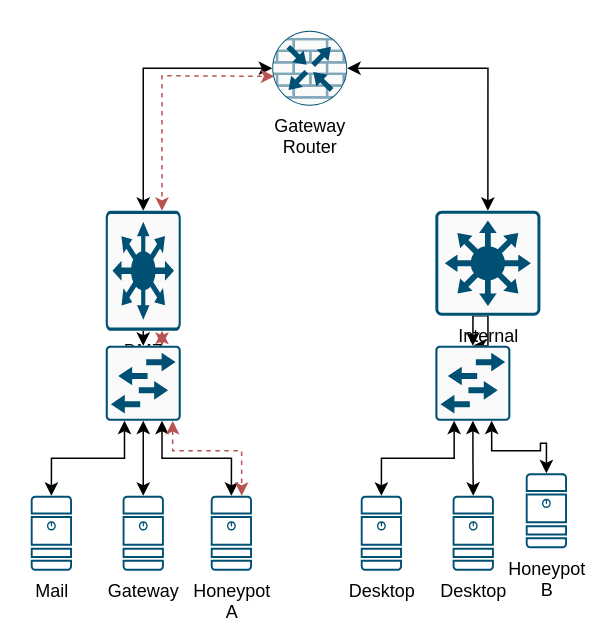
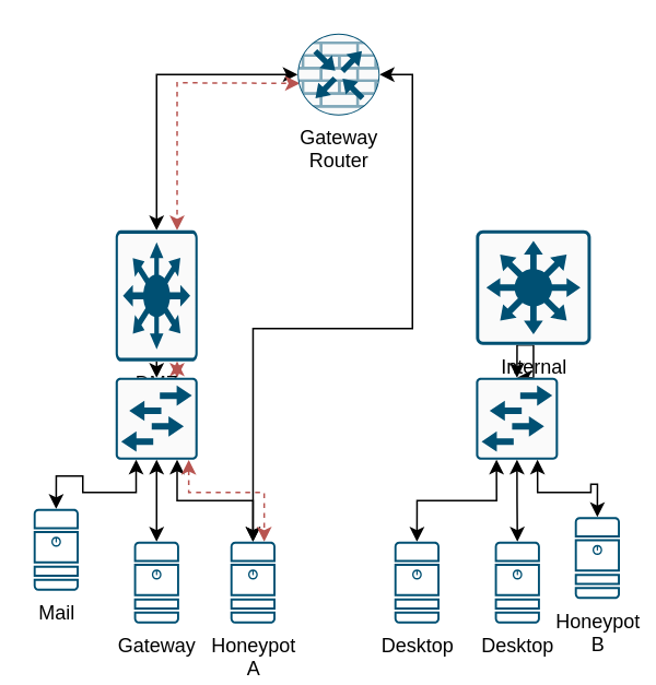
  <mxCell id="0" />
  <mxCell id="1" parent="0" />
- <mxCell id="2" style="edgeStyle=orthogonalEdgeStyle;rounded=0;orthogonalLoop=1;jettySize=auto;html=1;exitX=1;exitY=0.5;exitDx=0;exitDy=0;exitPerimeter=0;entryX=0.5;entryY=0;entryDx=0;entryDy=0;entryPerimeter=0;startArrow=classic;startFill=1;" edge="1" parent="1" source="5" target="11"><mxGeometry relative="1" as="geometry" /></mxCell>
+ <mxCell id="2" style="edgeStyle=orthogonalEdgeStyle;rounded=0;orthogonalLoop=1;jettySize=auto;html=1;exitX=1;exitY=0.5;exitDx=0;exitDy=0;exitPerimeter=0;startArrow=classic;startFill=1;" edge="1" parent="1" source="5" target="23"><mxGeometry relative="1" as="geometry" /></mxCell>
  <mxCell id="3" style="edgeStyle=orthogonalEdgeStyle;rounded=0;orthogonalLoop=1;jettySize=auto;html=1;exitX=0;exitY=0.5;exitDx=0;exitDy=0;exitPerimeter=0;entryX=0.5;entryY=0;entryDx=0;entryDy=0;entryPerimeter=0;startArrow=classic;startFill=1;" edge="1" parent="1" source="5" target="8"><mxGeometry relative="1" as="geometry" /></mxCell>
  <mxCell id="4" style="edgeStyle=orthogonalEdgeStyle;rounded=0;orthogonalLoop=1;jettySize=auto;html=1;exitX=0.028;exitY=0.608;exitDx=0;exitDy=0;exitPerimeter=0;entryX=0.75;entryY=0;entryDx=0;entryDy=0;entryPerimeter=0;dashed=1;fillColor=#f8cecc;strokeColor=#b85450;startArrow=classic;startFill=1;" edge="1" parent="1" source="5" target="8"><mxGeometry relative="1" as="geometry"><Array as="points"><mxPoint x="181" y="50" /><mxPoint x="108" y="50" /></Array></mxGeometry></mxCell>
  <mxCell id="5" value="&lt;div&gt;Gateway&lt;/div&gt;&lt;div&gt;Router&lt;/div&gt;" style="sketch=0;points=[[0.5,0,0],[1,0.5,0],[0.5,1,0],[0,0.5,0],[0.145,0.145,0],[0.856,0.145,0],[0.855,0.856,0],[0.145,0.855,0]];verticalLabelPosition=bottom;html=1;verticalAlign=top;aspect=fixed;align=center;pointerEvents=1;shape=mxgraph.cisco19.rect;prIcon=router_with_firewall;fillColor=#FAFAFA;strokeColor=#005073;" vertex="1" parent="1"><mxGeometry x="181" y="20" width="50" height="50" as="geometry" /></mxCell>
  <mxCell id="6" style="edgeStyle=orthogonalEdgeStyle;rounded=0;orthogonalLoop=1;jettySize=auto;html=1;exitX=0.5;exitY=1;exitDx=0;exitDy=0;exitPerimeter=0;entryX=0.5;entryY=0;entryDx=0;entryDy=0;entryPerimeter=0;" edge="1" parent="1" source="8" target="16"><mxGeometry relative="1" as="geometry" /></mxCell>
  <mxCell id="7" style="edgeStyle=orthogonalEdgeStyle;rounded=0;orthogonalLoop=1;jettySize=auto;html=1;exitX=0.75;exitY=1;exitDx=0;exitDy=0;exitPerimeter=0;entryX=0.75;entryY=0;entryDx=0;entryDy=0;entryPerimeter=0;dashed=1;fillColor=#f8cecc;strokeColor=#b85450;startArrow=classic;startFill=1;" edge="1" parent="1" source="8" target="16"><mxGeometry relative="1" as="geometry" /></mxCell>
  <mxCell id="8" value="DMZ" style="sketch=0;points=[[0.015,0.015,0],[0.985,0.015,0],[0.985,0.985,0],[0.015,0.985,0],[0.25,0,0],[0.5,0,0],[0.75,0,0],[1,0.25,0],[1,0.5,0],[1,0.75,0],[0.75,1,0],[0.5,1,0],[0.25,1,0],[0,0.75,0],[0,0.5,0],[0,0.25,0]];verticalLabelPosition=bottom;html=1;verticalAlign=top;aspect=fixed;align=center;pointerEvents=1;shape=mxgraph.cisco19.rect;prIcon=l3_switch;fillColor=#FAFAFA;strokeColor=#005073;" vertex="1" parent="1"><mxGeometry x="70" y="140" width="50" height="80" as="geometry" /></mxCell>
  <mxCell id="9" style="edgeStyle=orthogonalEdgeStyle;rounded=0;orthogonalLoop=1;jettySize=auto;html=1;exitX=0.5;exitY=1;exitDx=0;exitDy=0;exitPerimeter=0;entryX=0.5;entryY=0;entryDx=0;entryDy=0;entryPerimeter=0;" edge="1" parent="1" source="11" target="20"><mxGeometry relative="1" as="geometry" /></mxCell>
  <mxCell id="10" value="" style="edgeStyle=orthogonalEdgeStyle;rounded=0;orthogonalLoop=1;jettySize=auto;html=1;" edge="1" parent="1" source="11" target="20"><mxGeometry relative="1" as="geometry" /></mxCell>
  <mxCell id="11" value="&lt;div&gt;Internal&lt;/div&gt;" style="sketch=0;points=[[0.015,0.015,0],[0.985,0.015,0],[0.985,0.985,0],[0.015,0.985,0],[0.25,0,0],[0.5,0,0],[0.75,0,0],[1,0.25,0],[1,0.5,0],[1,0.75,0],[0.75,1,0],[0.5,1,0],[0.25,1,0],[0,0.75,0],[0,0.5,0],[0,0.25,0]];verticalLabelPosition=bottom;html=1;verticalAlign=top;aspect=fixed;align=center;pointerEvents=1;shape=mxgraph.cisco19.rect;prIcon=l3_switch;fillColor=#FAFAFA;strokeColor=#005073;" vertex="1" parent="1"><mxGeometry x="289.75" y="140" width="70" height="70" as="geometry" /></mxCell>
  <mxCell id="12" style="edgeStyle=orthogonalEdgeStyle;rounded=0;orthogonalLoop=1;jettySize=auto;html=1;exitX=0.5;exitY=1;exitDx=0;exitDy=0;exitPerimeter=0;entryX=0.5;entryY=0;entryDx=0;entryDy=0;entryPerimeter=0;startArrow=classic;startFill=1;" edge="1" parent="1" source="16" target="22"><mxGeometry relative="1" as="geometry" /></mxCell>
  <mxCell id="13" style="edgeStyle=orthogonalEdgeStyle;rounded=0;orthogonalLoop=1;jettySize=auto;html=1;exitX=0.75;exitY=1;exitDx=0;exitDy=0;exitPerimeter=0;entryX=0.5;entryY=0;entryDx=0;entryDy=0;entryPerimeter=0;startArrow=classic;startFill=1;" edge="1" parent="1" source="16" target="23"><mxGeometry relative="1" as="geometry" /></mxCell>
  <mxCell id="14" style="edgeStyle=orthogonalEdgeStyle;rounded=0;orthogonalLoop=1;jettySize=auto;html=1;exitX=0.25;exitY=1;exitDx=0;exitDy=0;exitPerimeter=0;entryX=0.5;entryY=0;entryDx=0;entryDy=0;entryPerimeter=0;startArrow=classic;startFill=1;" edge="1" parent="1" source="16" target="21"><mxGeometry relative="1" as="geometry" /></mxCell>
  <mxCell id="15" style="edgeStyle=orthogonalEdgeStyle;rounded=0;orthogonalLoop=1;jettySize=auto;html=1;exitX=0.892;exitY=1.002;exitDx=0;exitDy=0;exitPerimeter=0;entryX=0.75;entryY=0;entryDx=0;entryDy=0;entryPerimeter=0;dashed=1;startArrow=classic;startFill=1;fillColor=#f8cecc;strokeColor=#b85450;" edge="1" parent="1" source="16" target="23"><mxGeometry relative="1" as="geometry"><Array as="points"><mxPoint x="115" y="300" /><mxPoint x="161" y="300" /></Array></mxGeometry></mxCell>
  <mxCell id="16" value="" style="sketch=0;points=[[0.015,0.015,0],[0.985,0.015,0],[0.985,0.985,0],[0.015,0.985,0],[0.25,0,0],[0.5,0,0],[0.75,0,0],[1,0.25,0],[1,0.5,0],[1,0.75,0],[0.75,1,0],[0.5,1,0],[0.25,1,0],[0,0.75,0],[0,0.5,0],[0,0.25,0]];verticalLabelPosition=bottom;html=1;verticalAlign=top;aspect=fixed;align=center;pointerEvents=1;shape=mxgraph.cisco19.rect;prIcon=workgroup_switch;fillColor=#FAFAFA;strokeColor=#005073;" vertex="1" parent="1"><mxGeometry x="70" y="230" width="50" height="50" as="geometry" /></mxCell>
  <mxCell id="17" style="edgeStyle=orthogonalEdgeStyle;rounded=0;orthogonalLoop=1;jettySize=auto;html=1;exitX=0.5;exitY=1;exitDx=0;exitDy=0;exitPerimeter=0;entryX=0.5;entryY=0;entryDx=0;entryDy=0;entryPerimeter=0;startArrow=classic;startFill=1;" edge="1" parent="1" source="20" target="25"><mxGeometry relative="1" as="geometry" /></mxCell>
  <mxCell id="18" style="edgeStyle=orthogonalEdgeStyle;rounded=0;orthogonalLoop=1;jettySize=auto;html=1;exitX=0.75;exitY=1;exitDx=0;exitDy=0;exitPerimeter=0;entryX=0.5;entryY=0;entryDx=0;entryDy=0;entryPerimeter=0;startArrow=classic;startFill=1;" edge="1" parent="1" source="20" target="26"><mxGeometry relative="1" as="geometry" /></mxCell>
  <mxCell id="19" style="edgeStyle=orthogonalEdgeStyle;rounded=0;orthogonalLoop=1;jettySize=auto;html=1;exitX=0.25;exitY=1;exitDx=0;exitDy=0;exitPerimeter=0;entryX=0.5;entryY=0;entryDx=0;entryDy=0;entryPerimeter=0;startArrow=classic;startFill=1;" edge="1" parent="1" source="20" target="24"><mxGeometry relative="1" as="geometry" /></mxCell>
  <mxCell id="20" value="" style="sketch=0;points=[[0.015,0.015,0],[0.985,0.015,0],[0.985,0.985,0],[0.015,0.985,0],[0.25,0,0],[0.5,0,0],[0.75,0,0],[1,0.25,0],[1,0.5,0],[1,0.75,0],[0.75,1,0],[0.5,1,0],[0.25,1,0],[0,0.75,0],[0,0.5,0],[0,0.25,0]];verticalLabelPosition=bottom;html=1;verticalAlign=top;aspect=fixed;align=center;pointerEvents=1;shape=mxgraph.cisco19.rect;prIcon=workgroup_switch;fillColor=#FAFAFA;strokeColor=#005073;" vertex="1" parent="1"><mxGeometry x="289.75" y="230" width="50" height="50" as="geometry" /></mxCell>
- <mxCell id="21" value="Mail" style="sketch=0;points=[[0.015,0.015,0],[0.985,0.015,0],[0.985,0.985,0],[0.015,0.985,0],[0.25,0,0],[0.5,0,0],[0.75,0,0],[1,0.25,0],[1,0.5,0],[1,0.75,0],[0.75,1,0],[0.5,1,0],[0.25,1,0],[0,0.75,0],[0,0.5,0],[0,0.25,0]];verticalLabelPosition=bottom;html=1;verticalAlign=top;aspect=fixed;align=center;pointerEvents=1;shape=mxgraph.cisco19.server;fillColor=#005073;strokeColor=none;" vertex="1" parent="1"><mxGeometry x="20" y="330" width="27.5" height="50" as="geometry" /></mxCell>
+ <mxCell id="21" value="Mail" style="sketch=0;points=[[0.015,0.015,0],[0.985,0.015,0],[0.985,0.985,0],[0.015,0.985,0],[0.25,0,0],[0.5,0,0],[0.75,0,0],[1,0.25,0],[1,0.5,0],[1,0.75,0],[0.75,1,0],[0.5,1,0],[0.25,1,0],[0,0.75,0],[0,0.5,0],[0,0.25,0]];verticalLabelPosition=bottom;html=1;verticalAlign=top;aspect=fixed;align=center;pointerEvents=1;shape=mxgraph.cisco19.server;fillColor=#005073;strokeColor=none;" vertex="1" parent="1"><mxGeometry x="20" y="310" width="27.5" height="50" as="geometry" /></mxCell>
  <mxCell id="22" value="Gateway" style="sketch=0;points=[[0.015,0.015,0],[0.985,0.015,0],[0.985,0.985,0],[0.015,0.985,0],[0.25,0,0],[0.5,0,0],[0.75,0,0],[1,0.25,0],[1,0.5,0],[1,0.75,0],[0.75,1,0],[0.5,1,0],[0.25,1,0],[0,0.75,0],[0,0.5,0],[0,0.25,0]];verticalLabelPosition=bottom;html=1;verticalAlign=top;aspect=fixed;align=center;pointerEvents=1;shape=mxgraph.cisco19.server;fillColor=#005073;strokeColor=none;" vertex="1" parent="1"><mxGeometry x="81.25" y="330" width="27.5" height="50" as="geometry" /></mxCell>
  <mxCell id="23" value="&lt;div&gt;Honeypot&lt;/div&gt;&lt;div&gt;A&lt;br&gt;&lt;/div&gt;" style="sketch=0;points=[[0.015,0.015,0],[0.985,0.015,0],[0.985,0.985,0],[0.015,0.985,0],[0.25,0,0],[0.5,0,0],[0.75,0,0],[1,0.25,0],[1,0.5,0],[1,0.75,0],[0.75,1,0],[0.5,1,0],[0.25,1,0],[0,0.75,0],[0,0.5,0],[0,0.25,0]];verticalLabelPosition=bottom;html=1;verticalAlign=top;aspect=fixed;align=center;pointerEvents=1;shape=mxgraph.cisco19.server;fillColor=#005073;strokeColor=none;" vertex="1" parent="1"><mxGeometry x="140" y="330" width="27.5" height="50" as="geometry" /></mxCell>
  <mxCell id="24" value="Desktop" style="sketch=0;points=[[0.015,0.015,0],[0.985,0.015,0],[0.985,0.985,0],[0.015,0.985,0],[0.25,0,0],[0.5,0,0],[0.75,0,0],[1,0.25,0],[1,0.5,0],[1,0.75,0],[0.75,1,0],[0.5,1,0],[0.25,1,0],[0,0.75,0],[0,0.5,0],[0,0.25,0]];verticalLabelPosition=bottom;html=1;verticalAlign=top;aspect=fixed;align=center;pointerEvents=1;shape=mxgraph.cisco19.server;fillColor=#005073;strokeColor=none;" vertex="1" parent="1"><mxGeometry x="240" y="330" width="27.5" height="50" as="geometry" /></mxCell>
  <mxCell id="25" value="Desktop" style="sketch=0;points=[[0.015,0.015,0],[0.985,0.015,0],[0.985,0.985,0],[0.015,0.985,0],[0.25,0,0],[0.5,0,0],[0.75,0,0],[1,0.25,0],[1,0.5,0],[1,0.75,0],[0.75,1,0],[0.5,1,0],[0.25,1,0],[0,0.75,0],[0,0.5,0],[0,0.25,0]];verticalLabelPosition=bottom;html=1;verticalAlign=top;aspect=fixed;align=center;pointerEvents=1;shape=mxgraph.cisco19.server;fillColor=#005073;strokeColor=none;" vertex="1" parent="1"><mxGeometry x="301.25" y="330" width="27.5" height="50" as="geometry" /></mxCell>
  <mxCell id="26" value="&lt;div&gt;Honeypot&lt;/div&gt;&lt;div&gt;B&lt;/div&gt;" style="sketch=0;points=[[0.015,0.015,0],[0.985,0.015,0],[0.985,0.985,0],[0.015,0.985,0],[0.25,0,0],[0.5,0,0],[0.75,0,0],[1,0.25,0],[1,0.5,0],[1,0.75,0],[0.75,1,0],[0.5,1,0],[0.25,1,0],[0,0.75,0],[0,0.5,0],[0,0.25,0]];verticalLabelPosition=bottom;html=1;verticalAlign=top;aspect=fixed;align=center;pointerEvents=1;shape=mxgraph.cisco19.server;fillColor=#005073;strokeColor=none;" vertex="1" parent="1"><mxGeometry x="350" y="315" width="27.5" height="50" as="geometry" /></mxCell>
